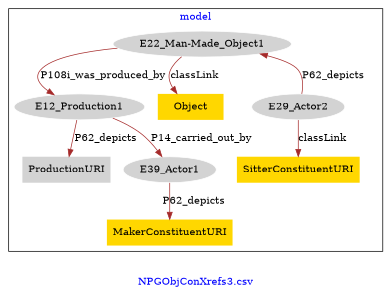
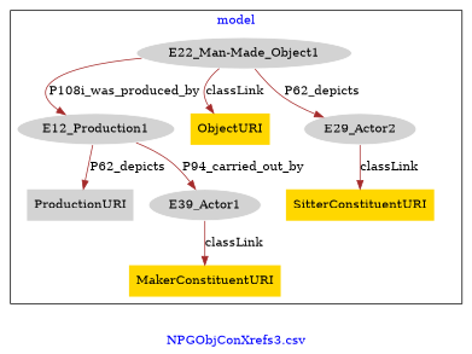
  digraph {
    fontcolor=blue
    label="NPGObjConXrefs3.csv"
    remincross=true
    node [fillcolor=lightgray style=filled]
    edge [color=brown fontcolor=black]
    n1 [color=white label=E12_Production1]
    n2 [color=white label=E39_Actor1]
    n3 [color=white label="E22_Man-Made_Object1"]
    n4 [color=white label=E29_Actor2]
    n5 [fillcolor=gold label=MakerConstituentURI shape=plaintext]
    n6 [label=ProductionURI shape=plaintext]
-   n7 [fillcolor=gold label=Object shape=plaintext]
+   n7 [fillcolor=gold label=ObjectURI shape=plaintext]
    n8 [fillcolor=gold label=SitterConstituentURI shape=plaintext]
    subgraph cluster_1 {
      label=model
      n1
      n2
      n3
      n4
      n5
      n6
      n7
      n8
    }
-   n1 -> n2 [label=P14_carried_out_by]
+   n1 -> n2 [label=P94_carried_out_by]
    n1 -> n6 [label=P62_depicts]
-   n2 -> n5 [label=P62_depicts]
+   n2 -> n5 [label=classLink]
    n3 -> n1 [label=P108i_was_produced_by]
-   n4 -> n3 [label=P62_depicts]
+   n3 -> n4 [label=P62_depicts]
    n3 -> n7 [label=classLink]
    n4 -> n8 [label=classLink]
  }
